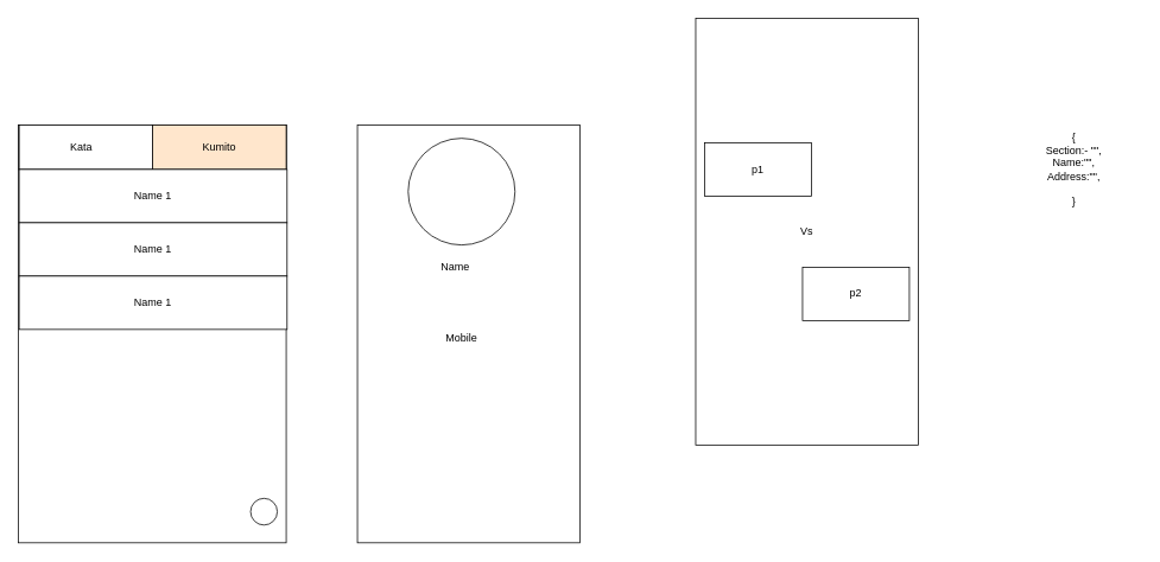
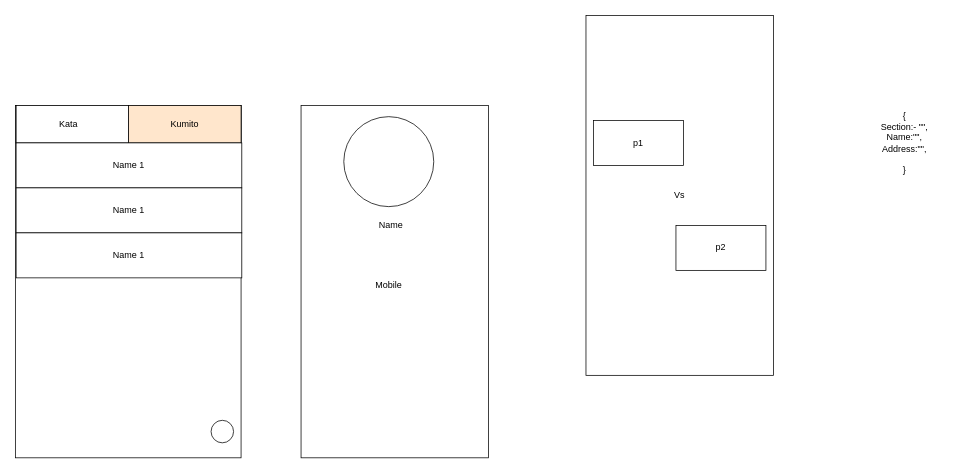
  <mxCell id="0" />
  <mxCell id="1" parent="0" />
  <mxCell id="2" value="" style="rounded=0;whiteSpace=wrap;html=1;" vertex="1" parent="1"><mxGeometry x="20" y="140" width="301" height="470" as="geometry" /></mxCell>
  <mxCell id="3" value="" style="rounded=0;whiteSpace=wrap;html=1;" vertex="1" parent="1"><mxGeometry x="21" y="140" width="300" height="50" as="geometry" /></mxCell>
  <mxCell id="4" value="" style="rounded=0;whiteSpace=wrap;html=1;" vertex="1" parent="1"><mxGeometry x="21" y="140" width="150" height="50" as="geometry" /></mxCell>
  <mxCell id="5" value="Kumito" style="rounded=0;whiteSpace=wrap;html=1;fillColor=#ffe6cc;" vertex="1" parent="1"><mxGeometry x="171" y="140" width="150" height="50" as="geometry" /></mxCell>
  <mxCell id="6" value="Kata" style="text;html=1;strokeColor=none;fillColor=none;align=center;verticalAlign=middle;whiteSpace=wrap;rounded=0;" vertex="1" parent="1"><mxGeometry x="71" y="155" width="40" height="20" as="geometry" /></mxCell>
  <mxCell id="7" value="Name 1" style="rounded=0;whiteSpace=wrap;html=1;" vertex="1" parent="1"><mxGeometry x="21" y="190" width="301" height="60" as="geometry" /></mxCell>
  <mxCell id="8" value="Name 1" style="rounded=0;whiteSpace=wrap;html=1;" vertex="1" parent="1"><mxGeometry x="21" y="250" width="301" height="60" as="geometry" /></mxCell>
  <mxCell id="9" value="Name 1" style="rounded=0;whiteSpace=wrap;html=1;" vertex="1" parent="1"><mxGeometry x="21" y="310" width="301" height="60" as="geometry" /></mxCell>
  <mxCell id="10" value="" style="rounded=0;whiteSpace=wrap;html=1;" vertex="1" parent="1"><mxGeometry x="401" y="140" width="250" height="470" as="geometry" /></mxCell>
  <mxCell id="11" value="" style="ellipse;whiteSpace=wrap;html=1;" vertex="1" parent="1"><mxGeometry x="458" y="155" width="120" height="120" as="geometry" /></mxCell>
- <mxCell id="12" value="Name" style="text;html=1;strokeColor=none;fillColor=none;align=center;verticalAlign=middle;whiteSpace=wrap;rounded=0;" vertex="1" parent="1"><mxGeometry x="471" y="290" width="80" height="20" as="geometry" /></mxCell>
+ <mxCell id="12" value="Name" style="text;html=1;strokeColor=none;fillColor=none;align=center;verticalAlign=middle;whiteSpace=wrap;rounded=0;" vertex="1" parent="1"><mxGeometry x="481" y="290" width="80" height="20" as="geometry" /></mxCell>
  <mxCell id="13" value="" style="ellipse;whiteSpace=wrap;html=1;aspect=fixed;" vertex="1" parent="1"><mxGeometry x="281" y="560" width="30" height="30" as="geometry" /></mxCell>
  <mxCell id="14" value="Mobile" style="text;html=1;strokeColor=none;fillColor=none;align=center;verticalAlign=middle;whiteSpace=wrap;rounded=0;" vertex="1" parent="1"><mxGeometry x="498" y="370" width="40" height="20" as="geometry" /></mxCell>
  <mxCell id="15" value="Vs" style="rounded=0;whiteSpace=wrap;html=1;" vertex="1" parent="1"><mxGeometry x="781" y="20" width="250" height="480" as="geometry" /></mxCell>
  <mxCell id="16" value="p1" style="rounded=0;whiteSpace=wrap;html=1;" vertex="1" parent="1"><mxGeometry x="791" y="160" width="120" height="60" as="geometry" /></mxCell>
  <mxCell id="17" value="p2" style="rounded=0;whiteSpace=wrap;html=1;" vertex="1" parent="1"><mxGeometry x="901" y="300" width="120" height="60" as="geometry" /></mxCell>
  <mxCell id="18" value="{&lt;br&gt;Section:- &quot;&quot;,&lt;br&gt;Name:&quot;&quot;,&lt;br&gt;Address:&quot;&quot;,&lt;br&gt;&lt;br&gt;}" style="text;html=1;strokeColor=none;fillColor=none;align=center;verticalAlign=middle;whiteSpace=wrap;rounded=0;" vertex="1" parent="1"><mxGeometry x="1131" y="25" width="150" height="330" as="geometry" /></mxCell>
